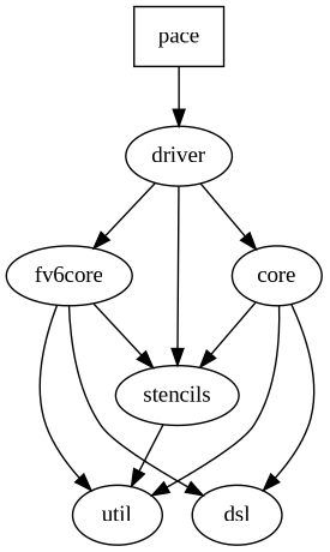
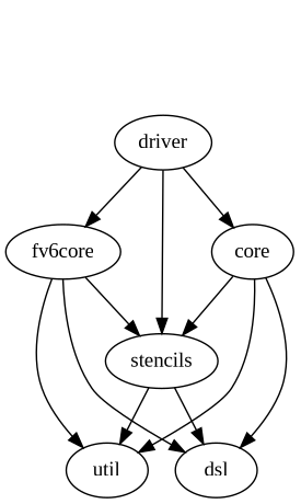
  digraph {
    fontname="Liberation Serif"
    node [fontname="Liberation Serif" shape=oval]
    edge [fontname="Liberation Serif"]
-   pace [shape=box]
    n2 [label=driver]
    n3 [label=fv6core]
    n4 [label=stencils]
    n5 [label=core]
    n6 [label=util]
    n7 [label=dsl]
-   pace -> n2
    n2 -> n3
    n2 -> n4
    n2 -> n5
    n3 -> n4
    n3 -> n6
    n3 -> n7
    n4 -> n6
+   n4 -> n7
    n5 -> n4
    n5 -> n6
    n5 -> n7
  }
